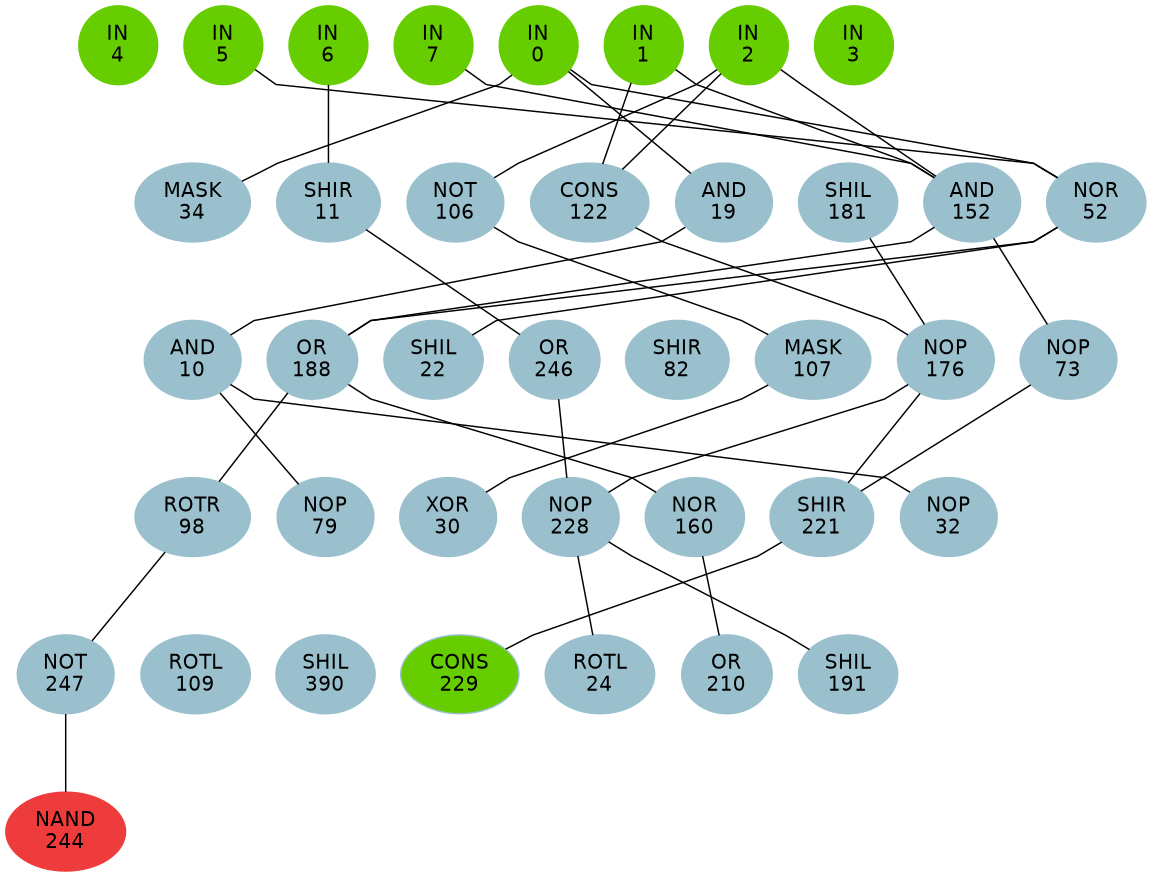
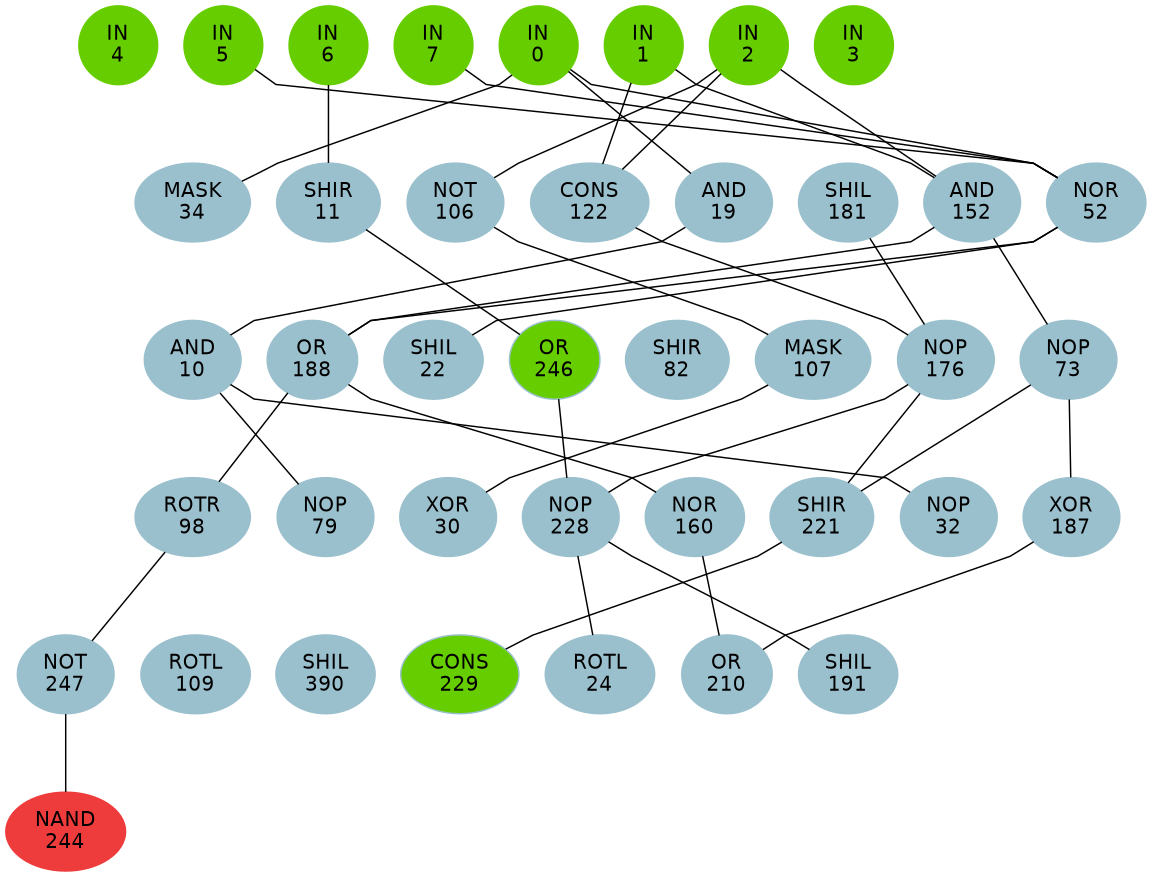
  graph {
    fontname="DejaVu Sans"
    ordering=out
    rankdir=BT
    ranksep=0.75
    splines=polyline
    node [color=lightblue3 fontname="DejaVu Sans" style=filled]
    edge [fontname="DejaVu Sans" style=invis]
    n1 [color=chartreuse3 label="IN\n0"]
    n2 [color=chartreuse3 label="IN\n1"]
    n3 [color=chartreuse3 label="IN\n2"]
    n4 [color=chartreuse3 label="IN\n3"]
    n5 [color=chartreuse3 label="IN\n4"]
    n6 [color=chartreuse3 label="IN\n5"]
    n7 [color=chartreuse3 label="IN\n6"]
    n8 [color=chartreuse3 label="IN\n7"]
    n9 [label="MASK\n34"]
    n10 [label="SHIR\n11"]
    n11 [label="NOT\n106"]
    n12 [label="CONS\n122"]
    n13 [label="AND\n19"]
    n14 [label="SHIL\n181"]
    n15 [label="AND\n152"]
    n16 [label="NOR\n52"]
    n17 [label="AND\n10"]
    n18 [label="OR\n188"]
    n19 [label="SHIL\n22"]
-   n20 [label="OR\n246"]
+   n20 [label="OR\n246" fillcolor=chartreuse3]
    n21 [label="SHIR\n82"]
    n22 [label="MASK\n107"]
    n23 [label="NOP\n176"]
    n24 [label="NOP\n73"]
    n25 [label="ROTR\n98"]
    n26 [label="NOP\n79"]
    n27 [label="XOR\n30"]
    n28 [label="NOP\n228"]
    n29 [label="NOR\n160"]
    n30 [label="SHIR\n221"]
    n31 [label="NOP\n32"]
+   n32 [label="XOR\n187"]
    n33 [label="SHIL\n390"]
    n34 [label="ROTL\n109"]
    n35 [label="NOT\n247"]
    n36 [fillcolor=chartreuse3 label="CONS\n229"]
    n37 [label="ROTL\n24"]
    n38 [label="OR\n210"]
    n39 [label="SHIL\n191"]
    n40 [color=brown2 label="NAND\n244"]
    subgraph sub_1 {
      rank=same
      n1
      n2
      n3
      n4
      n5
      n6
      n7
      n8
    }
    subgraph sub_2 {
      rank=same
      n9
      n10
      n11
      n12
      n13
      n14
      n15
      n16
    }
    subgraph sub_3 {
      rank=same
      n17
      n18
      n19
      n20
      n21
      n22
      n23
      n24
    }
    subgraph sub_4 {
      rank=same
      n25
      n26
      n27
      n28
      n29
      n30
      n31
+     n32
    }
    subgraph sub_5 {
      rank=same
      n33
      n34
      n35
      n36
      n37
      n38
      n39
    }
    subgraph sub_6 {
      rank=same
      n40
    }
    n1 -- n2
    n2 -- n3
    n3 -- n4
    n4 -- n5
    n5 -- n6
    n6 -- n7
    n7 -- n8
    n9 -- n1
    n9 -- n1 [style=solid]
    n9 -- n4
    n9 -- n8
    n9 -- n10
    n10 -- n7 [style=solid]
    n10 -- n11
    n11 -- n3 [style=solid]
    n11 -- n12
    n12 -- n2 [style=solid]
    n12 -- n3 [style=solid]
    n12 -- n13
    n13 -- n1 [style=solid]
    n13 -- n14
    n14 -- n15
    n15 -- n2 [style=solid]
    n15 -- n3 [style=solid]
-   n15 -- n8 [style=solid]
+   n16 -- n8 [style=solid]
    n15 -- n16
    n16 -- n1 [style=solid]
    n16 -- n6 [style=solid]
    n17 -- n9
    n17 -- n12
    n17 -- n13 [style=solid]
    n17 -- n18
    n18 -- n15 [style=solid]
    n18 -- n16 [style=solid]
    n18 -- n19
    n19 -- n16 [style=solid]
    n19 -- n20
    n20 -- n10 [style=solid]
    n20 -- n21
    n21 -- n22
    n22 -- n11 [style=solid]
    n22 -- n23
    n23 -- n12 [style=solid]
    n23 -- n14 [style=solid]
    n23 -- n24
    n24 -- n15 [style=solid]
    n25 -- n17
    n25 -- n18 [style=solid]
    n25 -- n26
    n26 -- n17 [style=solid]
    n26 -- n27
    n27 -- n22 [style=solid]
    n27 -- n28
    n28 -- n20 [style=solid]
    n28 -- n23 [style=solid]
    n28 -- n29
    n29 -- n18 [style=solid]
    n29 -- n30
    n30 -- n23 [style=solid]
    n30 -- n24 [style=solid]
    n30 -- n31
    n31 -- n17 [style=solid]
+   n31 -- n32
+   n32 -- n24 [style=solid]
    n33 -- n25
    n33 -- n26
    n33 -- n27
    n34 -- n35
    n35 -- n25 [style=solid]
    n35 -- n36
    n36 -- n30 [style=solid]
    n36 -- n37
    n37 -- n28 [style=solid]
    n37 -- n38
    n38 -- n29 [style=solid]
+   n38 -- n32 [style=solid]
    n38 -- n39
    n39 -- n28 [style=solid]
    n40 -- n35 [style=solid]
    n40 -- n40
  }
